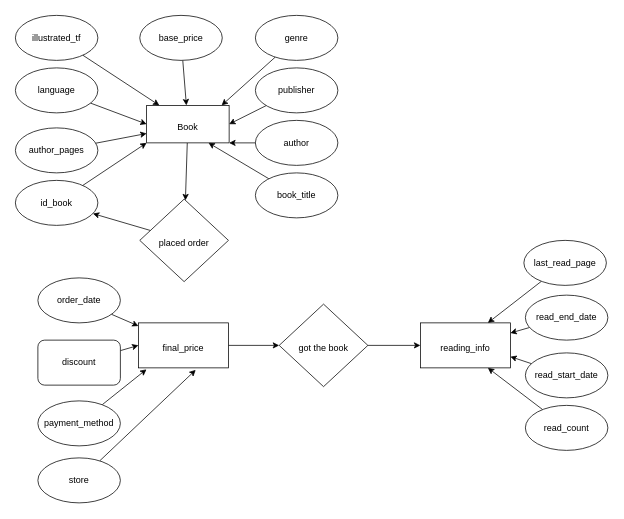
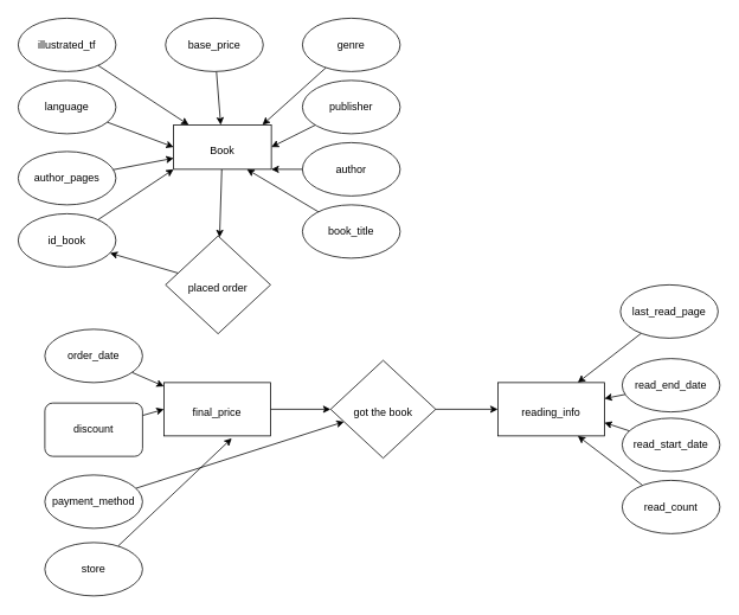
  <mxCell id="0" />
  <mxCell id="1" parent="0" />
  <mxCell id="2" value="" style="edgeStyle=none;html=1;fontSize=12;" parent="1" source="3" target="19" edge="1"><mxGeometry relative="1" as="geometry" /></mxCell>
  <mxCell id="3" value="&lt;p&gt;&lt;font style=&quot;font-size: 12px;&quot; face=&quot;Helvetica&quot;&gt;Book&lt;/font&gt;&lt;/p&gt;" style="rounded=0;whiteSpace=wrap;html=1;hachureGap=4;fontFamily=Architects Daughter;fontSource=https%3A%2F%2Ffonts.googleapis.com%2Fcss%3Ffamily%3DArchitects%2BDaughter;fontSize=20;" parent="1" vertex="1"><mxGeometry x="195" y="140" width="110" height="50" as="geometry" /></mxCell>
  <mxCell id="4" value="" style="edgeStyle=none;html=1;fontSize=12;entryX=0;entryY=1;entryDx=0;entryDy=0;" parent="1" source="5" target="3" edge="1"><mxGeometry relative="1" as="geometry"><mxPoint x="145" y="220" as="targetPoint" /></mxGeometry></mxCell>
  <mxCell id="5" value="id_book" style="ellipse;whiteSpace=wrap;html=1;" parent="1" vertex="1"><mxGeometry x="20" y="240" width="110" height="60" as="geometry" /></mxCell>
  <mxCell id="6" style="edgeStyle=none;html=1;entryX=0.909;entryY=0;entryDx=0;entryDy=0;entryPerimeter=0;fontFamily=Helvetica;fontSize=12;" parent="1" source="7" target="3" edge="1"><mxGeometry relative="1" as="geometry" /></mxCell>
  <mxCell id="7" value="genre" style="ellipse;whiteSpace=wrap;html=1;" parent="1" vertex="1"><mxGeometry x="340" y="20" width="110" height="60" as="geometry" /></mxCell>
  <mxCell id="8" style="edgeStyle=none;html=1;entryX=1;entryY=0.5;entryDx=0;entryDy=0;fontFamily=Helvetica;fontSize=12;" parent="1" source="9" target="3" edge="1"><mxGeometry relative="1" as="geometry" /></mxCell>
  <mxCell id="9" value="publisher" style="ellipse;whiteSpace=wrap;html=1;" parent="1" vertex="1"><mxGeometry x="340" y="90" width="110" height="60" as="geometry" /></mxCell>
  <mxCell id="10" style="edgeStyle=none;html=1;entryX=1;entryY=1;entryDx=0;entryDy=0;fontFamily=Helvetica;fontSize=12;" parent="1" source="11" target="3" edge="1"><mxGeometry relative="1" as="geometry" /></mxCell>
  <mxCell id="11" value="author" style="ellipse;whiteSpace=wrap;html=1;" parent="1" vertex="1"><mxGeometry x="340" y="160" width="110" height="60" as="geometry" /></mxCell>
  <mxCell id="12" style="edgeStyle=none;html=1;entryX=0.75;entryY=1;entryDx=0;entryDy=0;fontFamily=Helvetica;fontSize=12;" parent="1" source="13" target="3" edge="1"><mxGeometry relative="1" as="geometry" /></mxCell>
  <mxCell id="13" value="book_title" style="ellipse;whiteSpace=wrap;html=1;" parent="1" vertex="1"><mxGeometry x="340" y="230" width="110" height="60" as="geometry" /></mxCell>
  <mxCell id="14" style="edgeStyle=none;html=1;entryX=0;entryY=0.5;entryDx=0;entryDy=0;fontFamily=Helvetica;fontSize=12;" parent="1" source="15" target="3" edge="1"><mxGeometry relative="1" as="geometry" /></mxCell>
  <mxCell id="15" value="language" style="ellipse;whiteSpace=wrap;html=1;" parent="1" vertex="1"><mxGeometry x="20" y="90" width="110" height="60" as="geometry" /></mxCell>
  <mxCell id="16" style="edgeStyle=none;html=1;fontFamily=Helvetica;fontSize=12;" parent="1" source="17" target="3" edge="1"><mxGeometry relative="1" as="geometry" /></mxCell>
  <mxCell id="17" value="illustrated_tf" style="ellipse;whiteSpace=wrap;html=1;" parent="1" vertex="1"><mxGeometry x="20" y="20" width="110" height="60" as="geometry" /></mxCell>
  <mxCell id="18" value="" style="edgeStyle=none;html=1;fontFamily=Helvetica;fontSize=12;" parent="1" source="19" target="5" edge="1"><mxGeometry relative="1" as="geometry" /></mxCell>
  <mxCell id="19" value="&lt;font style=&quot;font-size: 12px;&quot;&gt;placed order&lt;br&gt;&lt;/font&gt;" style="rhombus;whiteSpace=wrap;html=1;fontSize=20;fontFamily=Helvetica;rounded=0;hachureGap=4;" parent="1" vertex="1"><mxGeometry x="185.87" y="265" width="118.25" height="110" as="geometry" /></mxCell>
  <mxCell id="20" style="edgeStyle=none;html=1;fontFamily=Helvetica;fontSize=12;" parent="1" source="21" target="29" edge="1"><mxGeometry relative="1" as="geometry" /></mxCell>
  <mxCell id="21" value="&lt;font style=&quot;font-size: 12px;&quot;&gt;final_price&lt;br&gt;&lt;/font&gt;" style="whiteSpace=wrap;html=1;fontSize=20;rounded=0;hachureGap=4;" parent="1" vertex="1"><mxGeometry x="184.12" y="430" width="120" height="60" as="geometry" /></mxCell>
  <mxCell id="22" value="" style="edgeStyle=none;html=1;fontFamily=Helvetica;fontSize=12;" parent="1" source="23" target="21" edge="1"><mxGeometry relative="1" as="geometry" /></mxCell>
  <mxCell id="23" value="order_date" style="ellipse;whiteSpace=wrap;html=1;" parent="1" vertex="1"><mxGeometry x="50" y="370" width="110" height="60" as="geometry" /></mxCell>
  <mxCell id="24" style="edgeStyle=none;html=1;entryX=0;entryY=0.5;entryDx=0;entryDy=0;fontFamily=Helvetica;fontSize=12;" parent="1" source="25" target="21" edge="1"><mxGeometry relative="1" as="geometry" /></mxCell>
  <mxCell id="25" value="discount" style="whiteSpace=wrap;html=1;rounded=1;" parent="1" vertex="1"><mxGeometry x="50" y="453" width="110" height="60" as="geometry" /></mxCell>
- <mxCell id="26" style="edgeStyle=none;html=1;entryX=0.089;entryY=1.033;entryDx=0;entryDy=0;entryPerimeter=0;fontFamily=Helvetica;fontSize=12;" parent="1" source="27" target="21" edge="1"><mxGeometry relative="1" as="geometry" /></mxCell>
+ <mxCell id="26" style="edgeStyle=none;html=1;fontFamily=Helvetica;fontSize=12;" parent="1" source="27" target="29" edge="1"><mxGeometry relative="1" as="geometry" /></mxCell>
  <mxCell id="27" value="payment_method" style="ellipse;whiteSpace=wrap;html=1;" parent="1" vertex="1"><mxGeometry x="50" y="534" width="110" height="60" as="geometry" /></mxCell>
  <mxCell id="28" value="" style="edgeStyle=none;html=1;fontFamily=Helvetica;fontSize=12;" parent="1" source="29" target="30" edge="1"><mxGeometry relative="1" as="geometry" /></mxCell>
  <mxCell id="29" value="&lt;font style=&quot;font-size: 12px;&quot;&gt;got the book&lt;br&gt;&lt;/font&gt;" style="rhombus;whiteSpace=wrap;html=1;fontSize=20;fontFamily=Helvetica;rounded=0;hachureGap=4;" parent="1" vertex="1"><mxGeometry x="371.75" y="405" width="118.25" height="110" as="geometry" /></mxCell>
  <mxCell id="30" value="&lt;font style=&quot;font-size: 12px;&quot;&gt;reading_info&lt;br&gt;&lt;/font&gt;" style="whiteSpace=wrap;html=1;fontSize=20;rounded=0;hachureGap=4;" parent="1" vertex="1"><mxGeometry x="560" y="430" width="120" height="60" as="geometry" /></mxCell>
  <mxCell id="31" style="edgeStyle=none;html=1;entryX=0.75;entryY=0;entryDx=0;entryDy=0;fontFamily=Helvetica;fontSize=12;" parent="1" source="32" target="30" edge="1"><mxGeometry relative="1" as="geometry" /></mxCell>
  <mxCell id="32" value="last_read_page" style="ellipse;whiteSpace=wrap;html=1;" parent="1" vertex="1"><mxGeometry x="698" y="320" width="110" height="60" as="geometry" /></mxCell>
  <mxCell id="33" style="edgeStyle=none;html=1;entryX=1;entryY=0.75;entryDx=0;entryDy=0;fontFamily=Helvetica;fontSize=12;" parent="1" source="34" target="30" edge="1"><mxGeometry relative="1" as="geometry" /></mxCell>
  <mxCell id="34" value="read_start_date" style="ellipse;whiteSpace=wrap;html=1;" parent="1" vertex="1"><mxGeometry x="700" y="470" width="110" height="60" as="geometry" /></mxCell>
  <mxCell id="35" style="edgeStyle=none;html=1;fontFamily=Helvetica;fontSize=12;" parent="1" source="36" target="30" edge="1"><mxGeometry relative="1" as="geometry" /></mxCell>
- <mxCell id="36" value="read_end_date" style="ellipse;whiteSpace=wrap;html=1;" parent="1" vertex="1"><mxGeometry x="700" y="393" width="110" height="60" as="geometry" /></mxCell>
+ <mxCell id="36" value="read_end_date" style="ellipse;whiteSpace=wrap;html=1;" parent="1" vertex="1"><mxGeometry x="700" y="403" width="110" height="60" as="geometry" /></mxCell>
  <mxCell id="37" style="edgeStyle=none;html=1;entryX=0;entryY=0.75;entryDx=0;entryDy=0;fontFamily=Helvetica;fontSize=12;" parent="1" source="38" target="3" edge="1"><mxGeometry relative="1" as="geometry" /></mxCell>
  <mxCell id="38" value="author_pages" style="ellipse;whiteSpace=wrap;html=1;" parent="1" vertex="1"><mxGeometry x="20" y="170" width="110" height="60" as="geometry" /></mxCell>
  <mxCell id="39" style="edgeStyle=none;html=1;entryX=0.75;entryY=1;entryDx=0;entryDy=0;fontFamily=Helvetica;fontSize=12;" parent="1" source="40" target="30" edge="1"><mxGeometry relative="1" as="geometry" /></mxCell>
  <mxCell id="40" value="read_count" style="ellipse;whiteSpace=wrap;html=1;" parent="1" vertex="1"><mxGeometry x="700" y="540" width="110" height="60" as="geometry" /></mxCell>
  <mxCell id="41" style="edgeStyle=none;html=1;entryX=0.636;entryY=1.045;entryDx=0;entryDy=0;entryPerimeter=0;" edge="1" parent="1" source="42" target="21"><mxGeometry relative="1" as="geometry" /></mxCell>
  <mxCell id="42" value="store" style="ellipse;whiteSpace=wrap;html=1;" vertex="1" parent="1"><mxGeometry x="50" y="610" width="110" height="60" as="geometry" /></mxCell>
  <mxCell id="43" value="" style="edgeStyle=none;html=1;" edge="1" parent="1" source="44" target="3"><mxGeometry relative="1" as="geometry" /></mxCell>
  <mxCell id="44" value="base_price" style="ellipse;whiteSpace=wrap;html=1;" vertex="1" parent="1"><mxGeometry x="185.87" y="20" width="110" height="60" as="geometry" /></mxCell>
